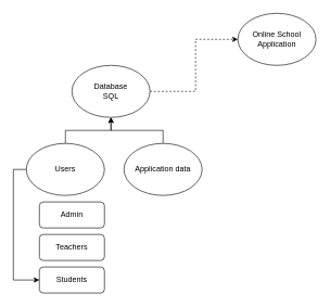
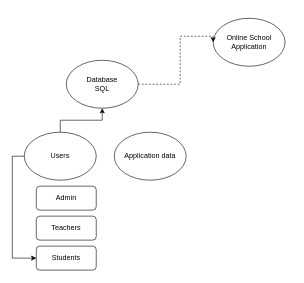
  <mxCell id="0" />
  <mxCell id="1" parent="0" />
- <mxCell id="2" value="Online School Application" style="ellipse;whiteSpace=wrap;html=1;" vertex="1" parent="1"><mxGeometry x="365" y="20" width="120" height="80" as="geometry" /></mxCell>
+ <mxCell id="2" value="Online School Application" style="ellipse;whiteSpace=wrap;html=1;" vertex="1" parent="1"><mxGeometry x="355" y="30" width="120" height="80" as="geometry" /></mxCell>
  <mxCell id="3" style="edgeStyle=orthogonalEdgeStyle;rounded=0;orthogonalLoop=1;jettySize=auto;html=1;entryX=0;entryY=0.5;entryDx=0;entryDy=0;dashed=1;" edge="1" parent="1" source="4" target="2"><mxGeometry relative="1" as="geometry"><Array as="points"><mxPoint x="300" y="140" /><mxPoint x="300" y="60" /></Array></mxGeometry></mxCell>
  <mxCell id="4" value="Database&lt;br&gt;SQL" style="ellipse;whiteSpace=wrap;html=1;" vertex="1" parent="1"><mxGeometry x="110" y="100" width="120" height="80" as="geometry" /></mxCell>
  <mxCell id="5" style="edgeStyle=orthogonalEdgeStyle;rounded=0;orthogonalLoop=1;jettySize=auto;html=1;" edge="1" parent="1" source="7" target="4"><mxGeometry relative="1" as="geometry" /></mxCell>
  <mxCell id="6" style="edgeStyle=orthogonalEdgeStyle;rounded=0;orthogonalLoop=1;jettySize=auto;html=1;entryX=0;entryY=0.5;entryDx=0;entryDy=0;" edge="1" parent="1" target="12"><mxGeometry relative="1" as="geometry"><mxPoint x="20" y="430" as="targetPoint" /><mxPoint x="40" y="260" as="sourcePoint" /><Array as="points"><mxPoint x="20" y="260" /><mxPoint x="20" y="430" /></Array></mxGeometry></mxCell>
  <mxCell id="7" value="Users" style="ellipse;whiteSpace=wrap;html=1;" vertex="1" parent="1"><mxGeometry x="40" y="220" width="120" height="80" as="geometry" /></mxCell>
- <mxCell id="8" style="edgeStyle=orthogonalEdgeStyle;rounded=0;orthogonalLoop=1;jettySize=auto;html=1;entryX=0.5;entryY=1;entryDx=0;entryDy=0;" edge="1" parent="1" source="9" target="4"><mxGeometry relative="1" as="geometry" /></mxCell>
  <mxCell id="9" value="Application data" style="ellipse;whiteSpace=wrap;html=1;" vertex="1" parent="1"><mxGeometry x="190" y="220" width="120" height="80" as="geometry" /></mxCell>
  <mxCell id="10" value="Admin" style="rounded=1;whiteSpace=wrap;html=1;" vertex="1" parent="1"><mxGeometry x="60" y="310" width="100" height="40" as="geometry" /></mxCell>
  <mxCell id="11" value="Teachers" style="rounded=1;whiteSpace=wrap;html=1;" vertex="1" parent="1"><mxGeometry x="60" y="360" width="100" height="40" as="geometry" /></mxCell>
  <mxCell id="12" value="Students" style="rounded=1;whiteSpace=wrap;html=1;" vertex="1" parent="1"><mxGeometry x="60" y="410" width="100" height="40" as="geometry" /></mxCell>
